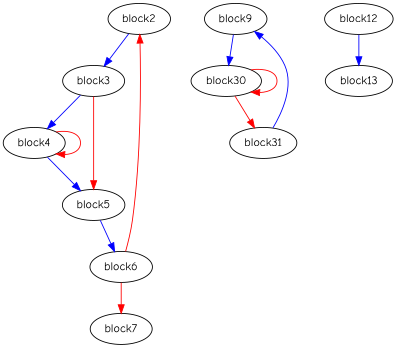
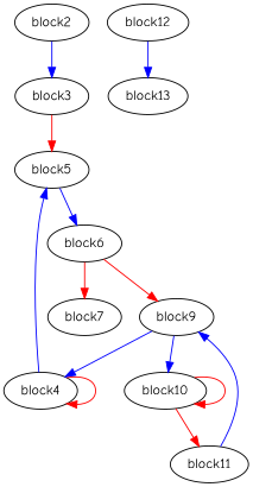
  digraph {
    fontname="Comic Neue"
    splines=spline
    node [fontname="Comic Neue"]
    edge [color=blue fontname="Comic Neue" freq=64]
    block2
    block3
    block4
    block5
    block6
    block7
    block9
-   block10 [label=block30]
-   block11 [label=block31]
+   block10
+   block11
    block12
    block13
    block2 -> block3 [freq=8]
-   block3 -> block4
+   block9 -> block4
    block3 -> block5 [color=red freq=56]
    block4 -> block4 [color=red freq=448]
    block4 -> block5
    block5 -> block6 [freq=8]
-   block6 -> block2 [color=red freq=7]
+   block6 -> block9 [color=red freq=7]
    block6 -> block7 [color=red freq=1]
    block9 -> block10
    block10 -> block10 [color=red freq=448]
    block10 -> block11 [color=red]
    block11 -> block9 [freq=56]
    block12 -> block13 [freq=1]
  }
